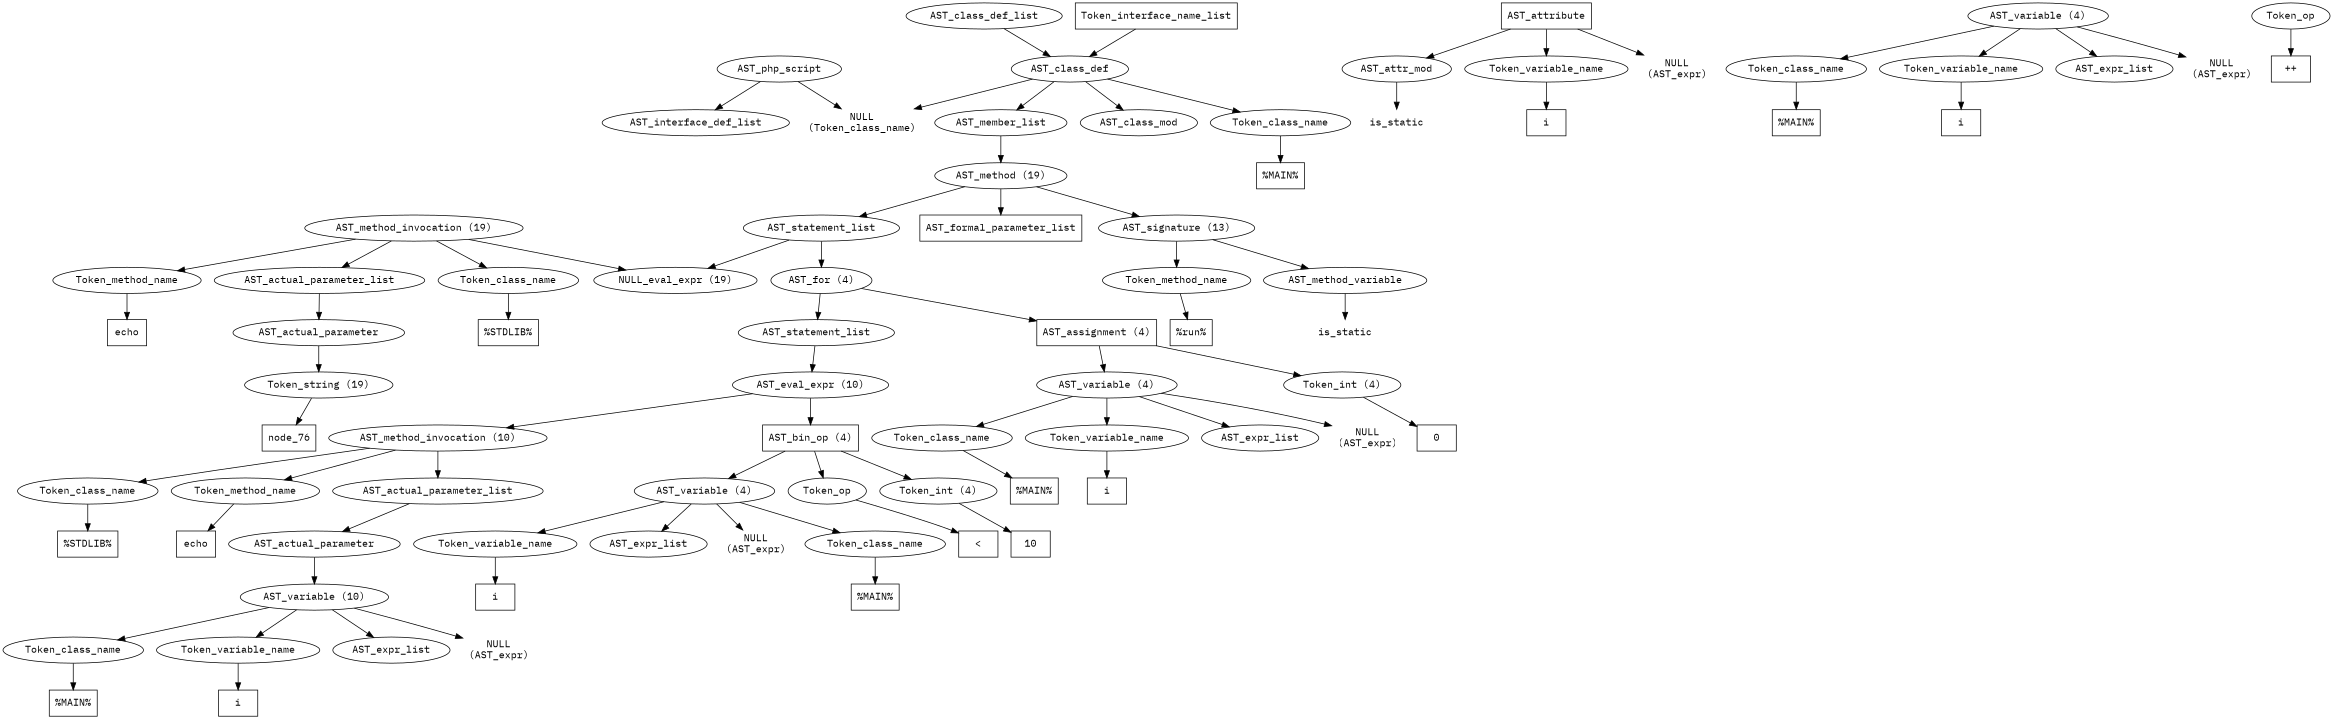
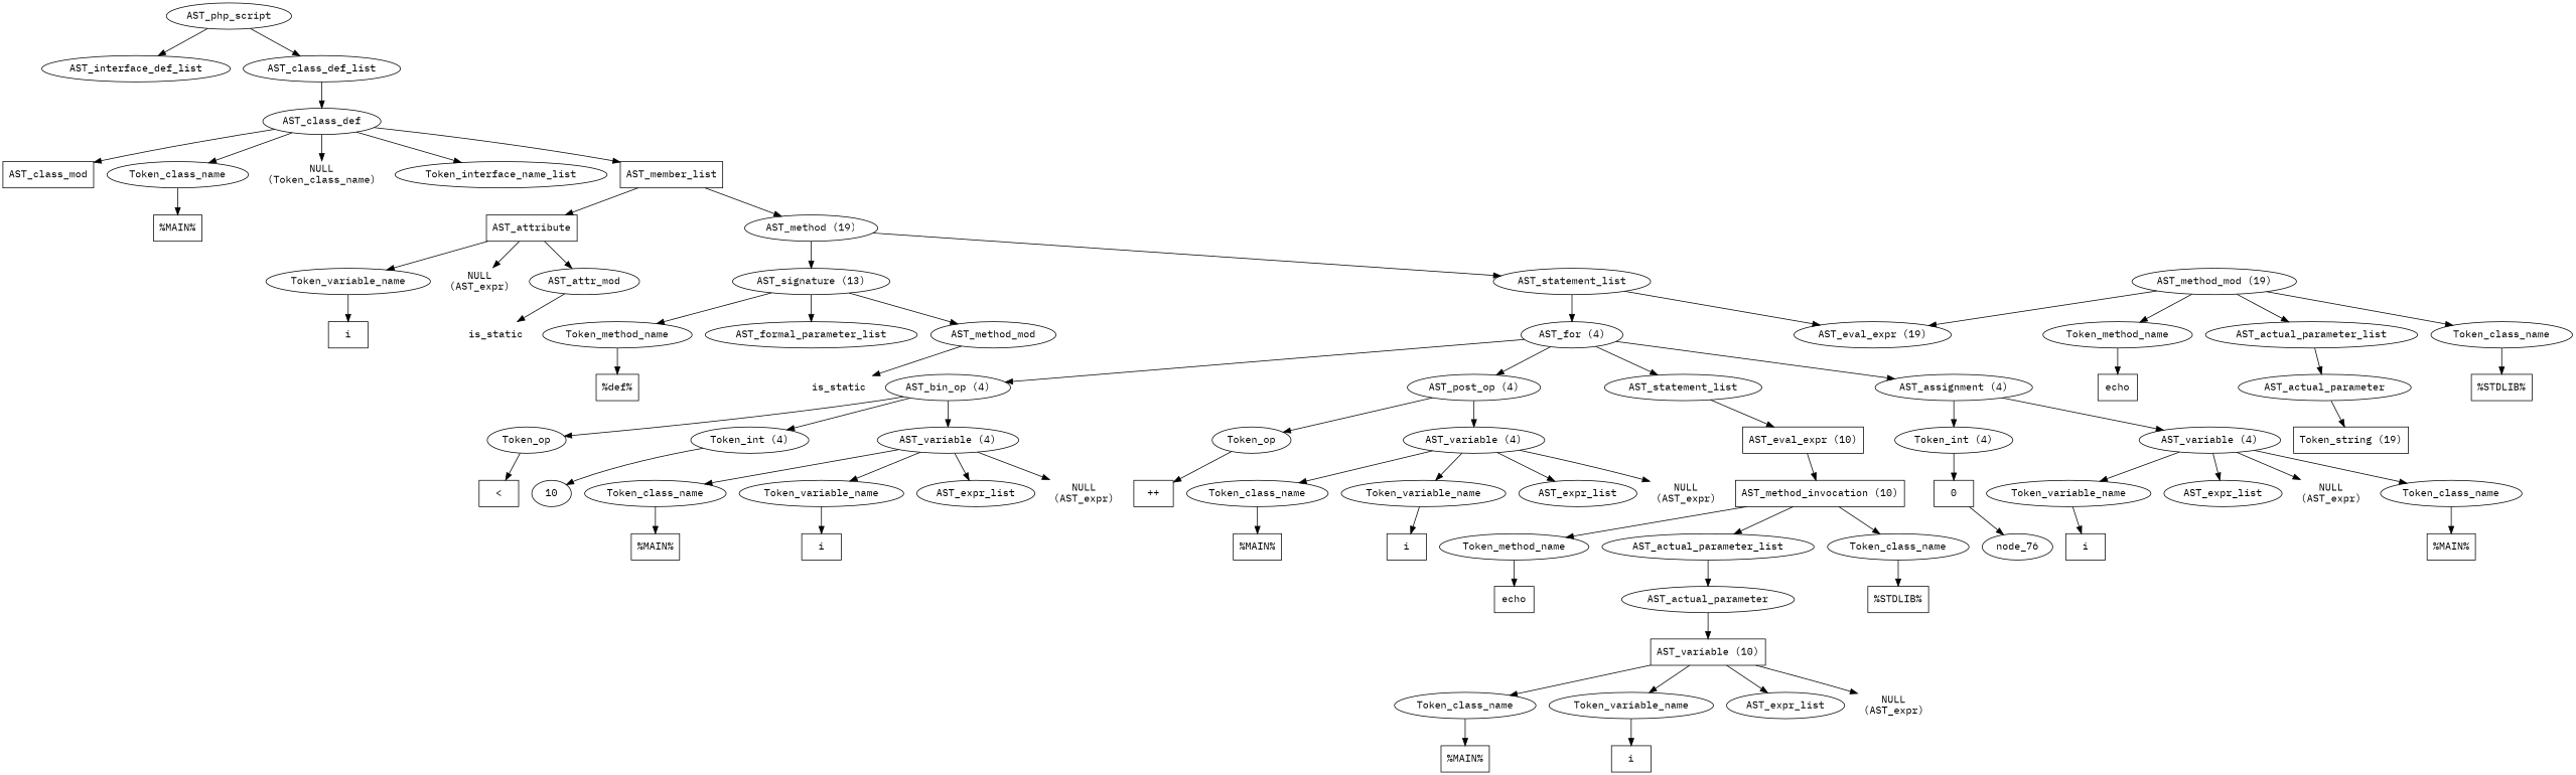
  digraph {
    fontname="IBM Plex Mono"
    node [fontname="IBM Plex Mono"]
    edge [fontname="IBM Plex Mono"]
    n1 [label=AST_php_script]
    n2 [label=AST_interface_def_list]
    n3 [label=AST_class_def_list]
    n4 [label=AST_class_def]
-   n5 [label=AST_class_mod]
+   n5 [label=AST_class_mod shape=box]
    n6 [label=Token_class_name]
    n7 [label="NULL\n(Token_class_name)" shape=plaintext]
-   n8 [label=Token_interface_name_list shape=box]
-   n9 [label=AST_member_list]
+   n8 [label=Token_interface_name_list]
+   n9 [label=AST_member_list shape=box]
    n10 [label="%MAIN%" shape=box]
    n11 [label="AST_method (19)"]
    n12 [label=AST_attribute shape=box]
    n13 [label="AST_signature (13)"]
    n14 [label=AST_statement_list]
    n15 [label=AST_attr_mod]
    n16 [label=Token_variable_name]
    n17 [label="NULL\n(AST_expr)" shape=plaintext]
-   n18 [label=AST_method_variable]
+   n18 [label=AST_method_mod]
    n19 [label=Token_method_name]
-   n20 [label=AST_formal_parameter_list shape=box]
+   n20 [label=AST_formal_parameter_list]
    n21 [label="AST_for (4)"]
-   n22 [label="NULL_eval_expr (19)"]
+   n22 [label="AST_eval_expr (19)"]
    n23 [label=is_static shape=plaintext]
-   n24 [label="%run%" shape=box]
-   n25 [label="AST_assignment (4)" shape=box]
-   n26 [label="AST_bin_op (4)" shape=box]
+   n24 [label="%def%" shape=box]
+   n25 [label="AST_assignment (4)"]
+   n26 [label="AST_bin_op (4)"]
+   n27 [label="AST_post_op (4)"]
    n28 [label=AST_statement_list]
    n29 [label="AST_variable (4)"]
    n30 [label="Token_int (4)"]
    n31 [label="AST_variable (4)"]
    n32 [label=Token_op]
    n33 [label="Token_int (4)"]
    n34 [label="AST_variable (4)"]
    n35 [label=Token_op]
-   n36 [label="AST_eval_expr (10)"]
+   n36 [label="AST_eval_expr (10)" shape=box]
    n37 [label=Token_class_name]
    n38 [label=Token_variable_name]
    n39 [label=AST_expr_list]
    n40 [label="NULL\n(AST_expr)" shape=plaintext]
    n41 [label=0 shape=box]
    n42 [label="%MAIN%" shape=box]
    n43 [label=i shape=box]
    n44 [label=Token_class_name]
    n45 [label=Token_variable_name]
    n46 [label=AST_expr_list]
    n47 [label="NULL\n(AST_expr)" shape=plaintext]
    n48 [label="<" shape=box]
-   n49 [label=10 shape=box]
+   n49 [label=10 shape=ellipse]
    n50 [label="%MAIN%" shape=box]
    n51 [label=i shape=box]
    n52 [label=Token_class_name]
    n53 [label=Token_variable_name]
    n54 [label=AST_expr_list]
    n55 [label="NULL\n(AST_expr)" shape=plaintext]
    n56 [label="++" shape=box]
    n57 [label="%MAIN%" shape=box]
    n58 [label=i shape=box]
-   n59 [label="AST_method_invocation (10)"]
+   n59 [label="AST_method_invocation (10)" shape=box]
    n60 [label=Token_class_name]
    n61 [label=Token_method_name]
    n62 [label=AST_actual_parameter_list]
    n63 [label="%STDLIB%" shape=box]
    n64 [label=echo shape=box]
    n65 [label=AST_actual_parameter]
-   n66 [label="AST_variable (10)"]
+   n66 [label="AST_variable (10)" shape=box]
    n67 [label=Token_class_name]
    n68 [label=Token_variable_name]
    n69 [label=AST_expr_list]
    n70 [label="NULL\n(AST_expr)" shape=plaintext]
    n71 [label="%MAIN%" shape=box]
    n72 [label=i shape=box]
-   n73 [label="AST_method_invocation (19)"]
+   n73 [label="AST_method_mod (19)"]
    n74 [label=Token_class_name]
    n75 [label=Token_method_name]
    n76 [label=AST_actual_parameter_list]
    n77 [label="%STDLIB%" shape=box]
    n78 [label=echo shape=box]
    n79 [label=AST_actual_parameter]
-   n80 [label="Token_string (19)"]
-   node_76 [shape=box]
+   n80 [label="Token_string (19)" shape=box]
+   node_76 [shape=ellipse]
    n82 [label=is_static shape=plaintext]
    n83 [label=i shape=box]
    n1 -> n2
-   n1 -> n7
+   n1 -> n3
    n3 -> n4
    n4 -> n5
    n4 -> n6
    n4 -> n7
-   n8 -> n4
+   n4 -> n8
    n4 -> n9
    n6 -> n10
    n9 -> n11
+   n9 -> n12
    n11 -> n13
    n11 -> n14
    n12 -> n15
    n12 -> n16
    n12 -> n17
    n13 -> n18
    n13 -> n19
-   n11 -> n20
+   n13 -> n20
    n14 -> n21
    n14 -> n22
    n15 -> n82
    n16 -> n83
    n18 -> n23
    n19 -> n24
    n21 -> n25
-   n36 -> n26
+   n21 -> n26
+   n21 -> n27
    n21 -> n28
    n25 -> n29
    n25 -> n30
    n26 -> n31
    n26 -> n32
    n26 -> n33
+   n27 -> n34
+   n27 -> n35
    n28 -> n36
    n29 -> n37
    n29 -> n38
    n29 -> n39
    n29 -> n40
    n30 -> n41
    n31 -> n44
    n31 -> n45
    n31 -> n46
    n31 -> n47
    n32 -> n48
    n33 -> n49
    n34 -> n52
    n34 -> n53
    n34 -> n54
    n34 -> n55
    n35 -> n56
    n36 -> n59
    n37 -> n42
    n38 -> n43
    n44 -> n50
    n45 -> n51
    n52 -> n57
    n53 -> n58
    n59 -> n60
    n59 -> n61
    n59 -> n62
    n60 -> n63
    n61 -> n64
    n62 -> n65
    n65 -> n66
    n66 -> n67
    n66 -> n68
    n66 -> n69
    n66 -> n70
    n67 -> n71
    n68 -> n72
    n73 -> n22
    n73 -> n74
    n73 -> n75
    n73 -> n76
    n74 -> n77
    n75 -> n78
    n76 -> n79
    n79 -> n80
-   n80 -> node_76
+   n41 -> node_76
  }
